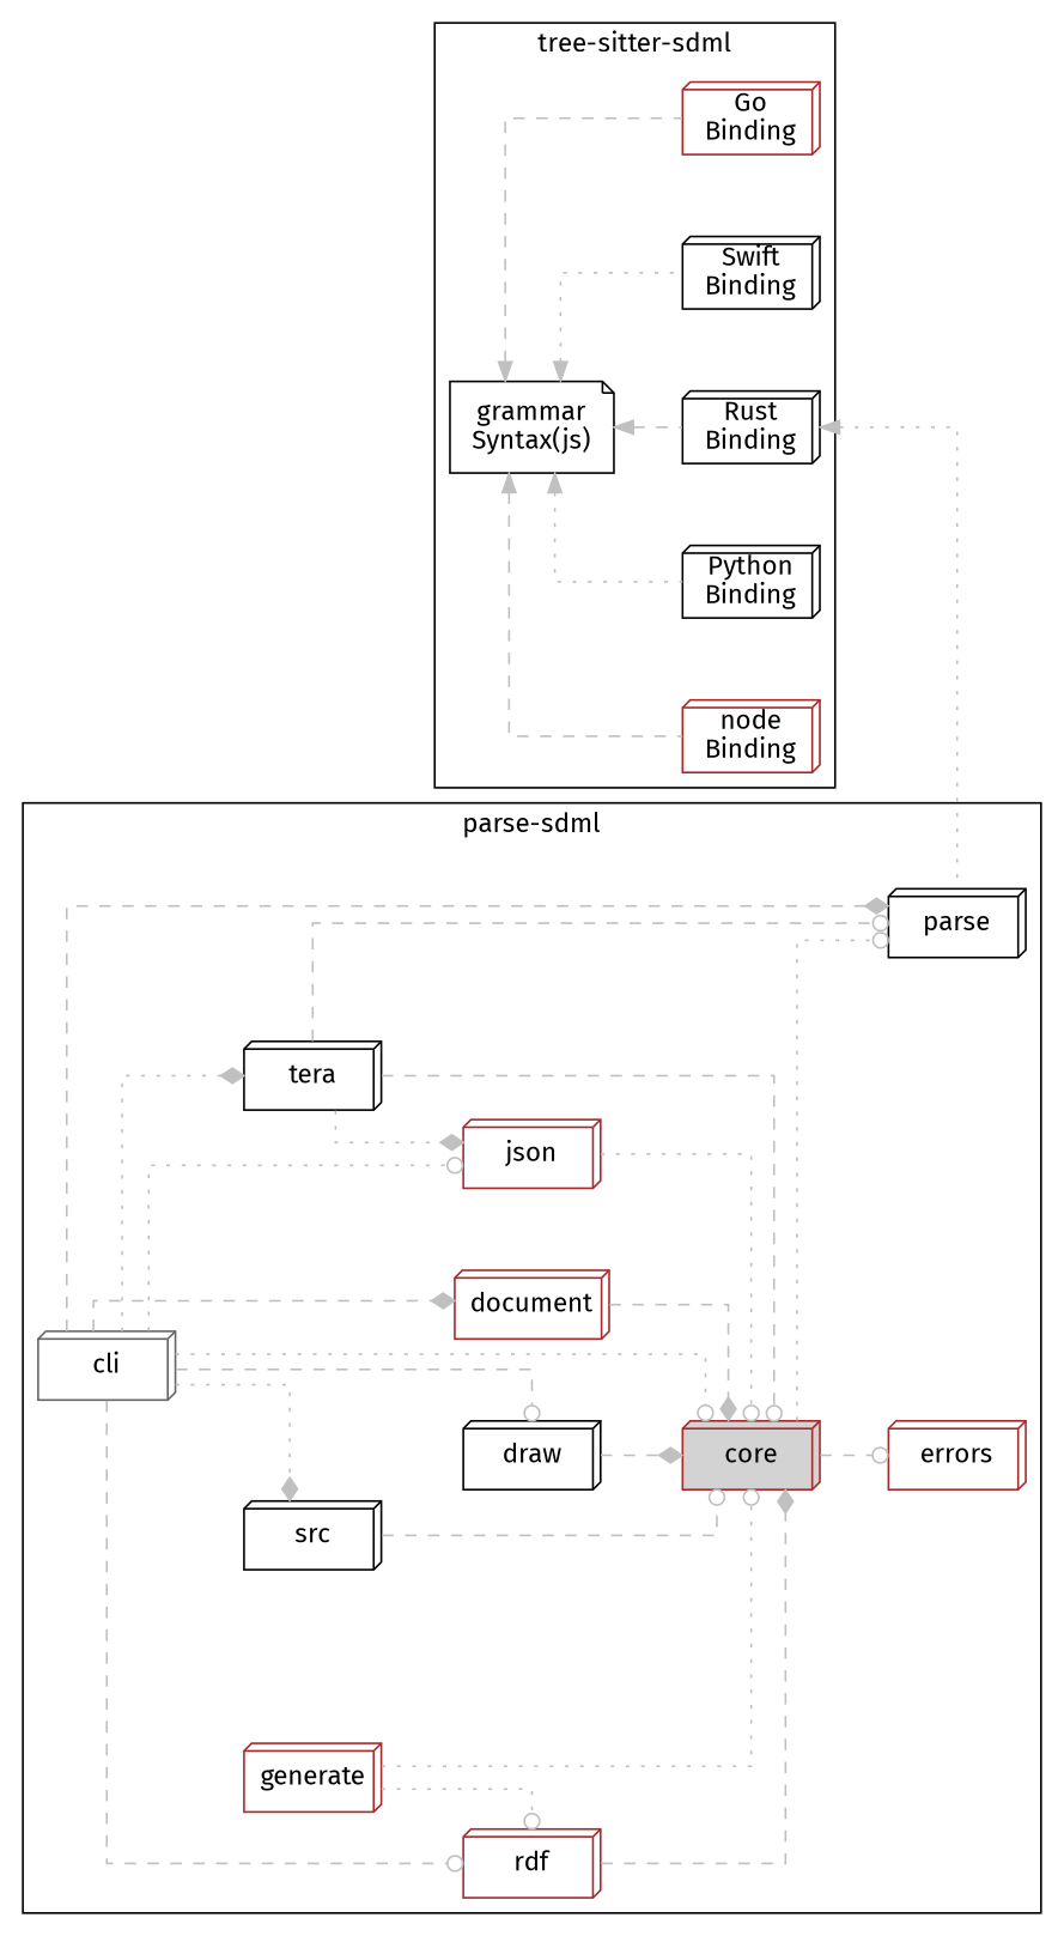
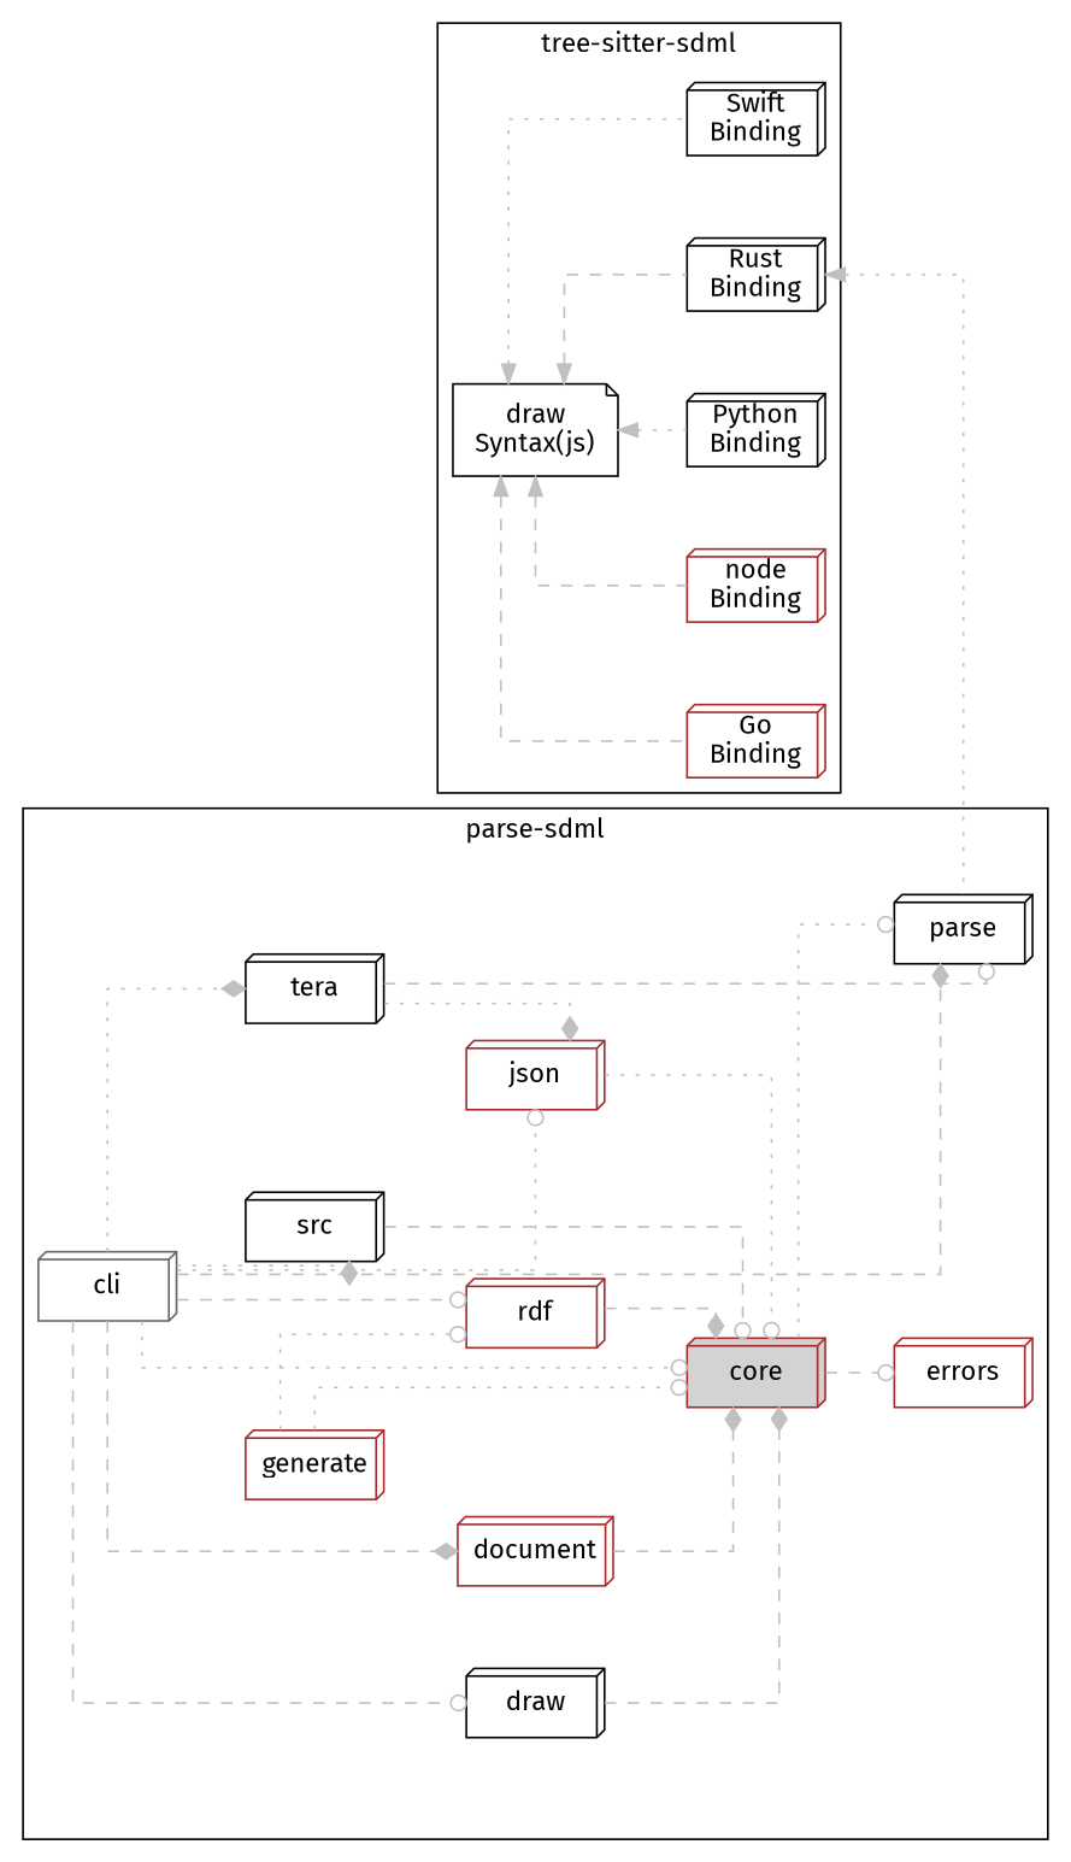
  digraph {
    compound=true
    fontname="Fira Sans"
    nodesep=0.6
    rankdir=LR
    ranksep=0.5
    splines=ortho
    node [color=black fontname="Fira Sans" shape=box3d]
    edge [arrowhead=odot color=gray fontname="Fira Sans" style=dashed]
-   n1 [height=0.66 label="grammar\nSyntax(js)" shape=note width=1.2]
+   n1 [height=0.66 label="draw\nSyntax(js)" shape=note width=1.2]
    n2 [color=brown label="Go\nBinding" width=1.0]
    n3 [color=brown label="node\nBinding" width=1.0]
    n4 [label="Python\nBinding" width=1.0]
    n5 [label="Rust\nBinding" width=1.0]
    n6 [label="Swift\nBinding" width=1.0]
    core [color=brown fillcolor=lightgray style=filled width=1.0]
    cli [color=gray40 width=1.0]
    document [color=brown width=1.0]
    draw [width=1.0]
    generate [color=brown width=1.0]
    json [color=brown width=1.0]
    parse [width=1.0]
    rdf [color=brown width=1.0]
    src [width=1.0]
    tera [width=1.0]
    errors [color=brown width=1.0]
    subgraph cluster_1 {
      label="tree-sitter-sdml"
      n1
      n2
      n3
      n4
      n5
      n6
    }
    subgraph cluster_2 {
      label="parse-sdml"
      core
      cli
      document
      draw
      generate
      json
      parse
      rdf
      src
      tera
      errors
    }
    n1 -> n2 [arrowhead=vee dir=back]
    n1 -> n3 [arrowhead=vee dir=back]
    n1 -> n4 [arrowhead=vee dir=back style=dotted]
    n1 -> n5 [arrowhead=vee dir=back]
    n1 -> n6 [arrowhead=vee dir=back style=dotted]
    n5 -> parse [arrowhead=vee dir=back style=dotted]
    core -> parse [style=dotted]
    core -> errors
    cli -> core [style=dotted]
    cli -> document [arrowhead=diamond]
    cli -> draw
    cli -> json [style=dotted]
    cli -> parse [arrowhead=diamond]
    cli -> rdf
    cli -> src [arrowhead=diamond style=dotted]
    cli -> tera [arrowhead=diamond style=dotted]
    document -> core [arrowhead=diamond]
    draw -> core [arrowhead=diamond]
    generate -> core [style=dotted]
    generate -> rdf [style=dotted]
    json -> core [style=dotted]
    rdf -> core [arrowhead=diamond]
    src -> core
-   tera -> core
    tera -> json [arrowhead=diamond style=dotted]
    tera -> parse
  }
